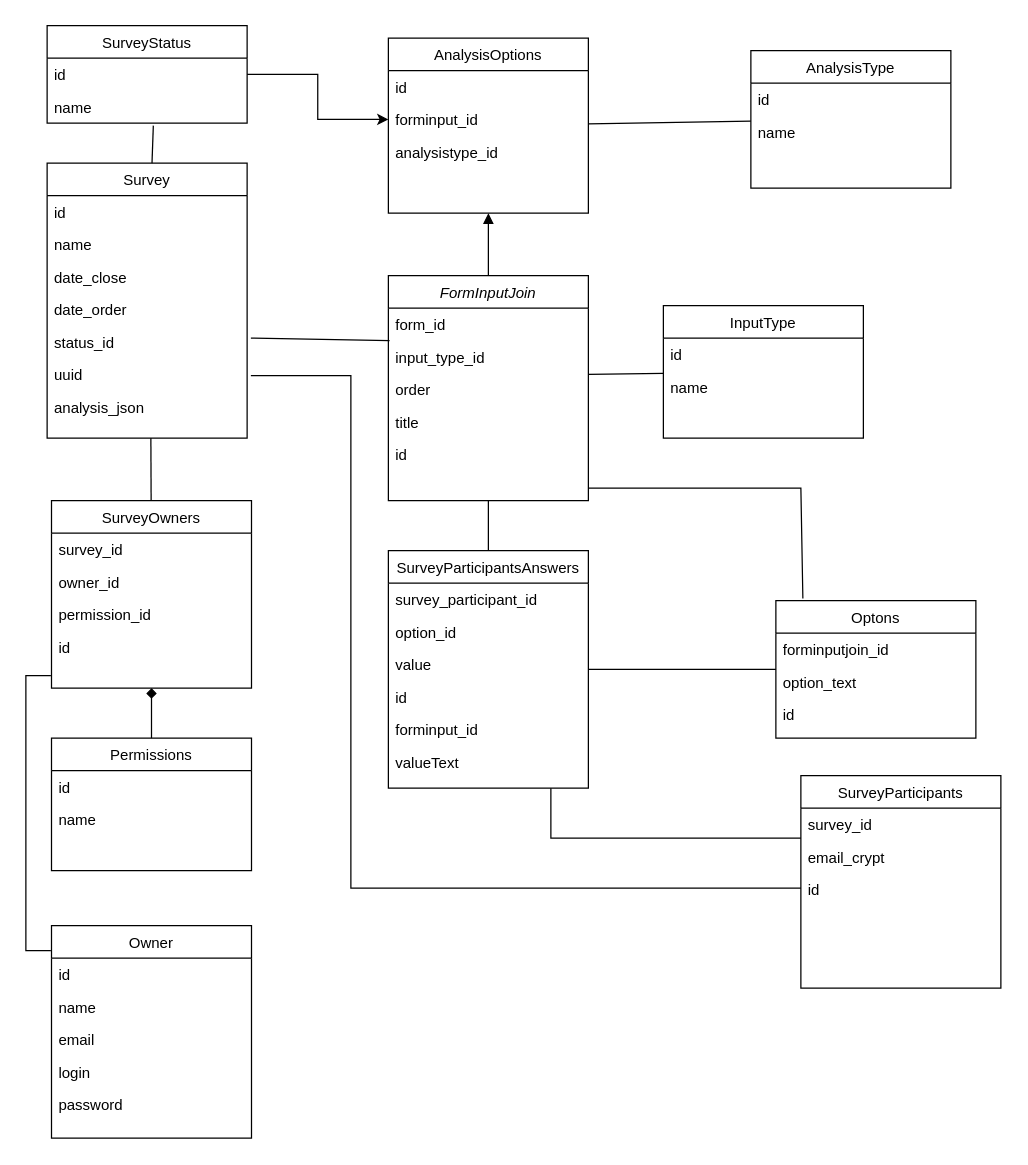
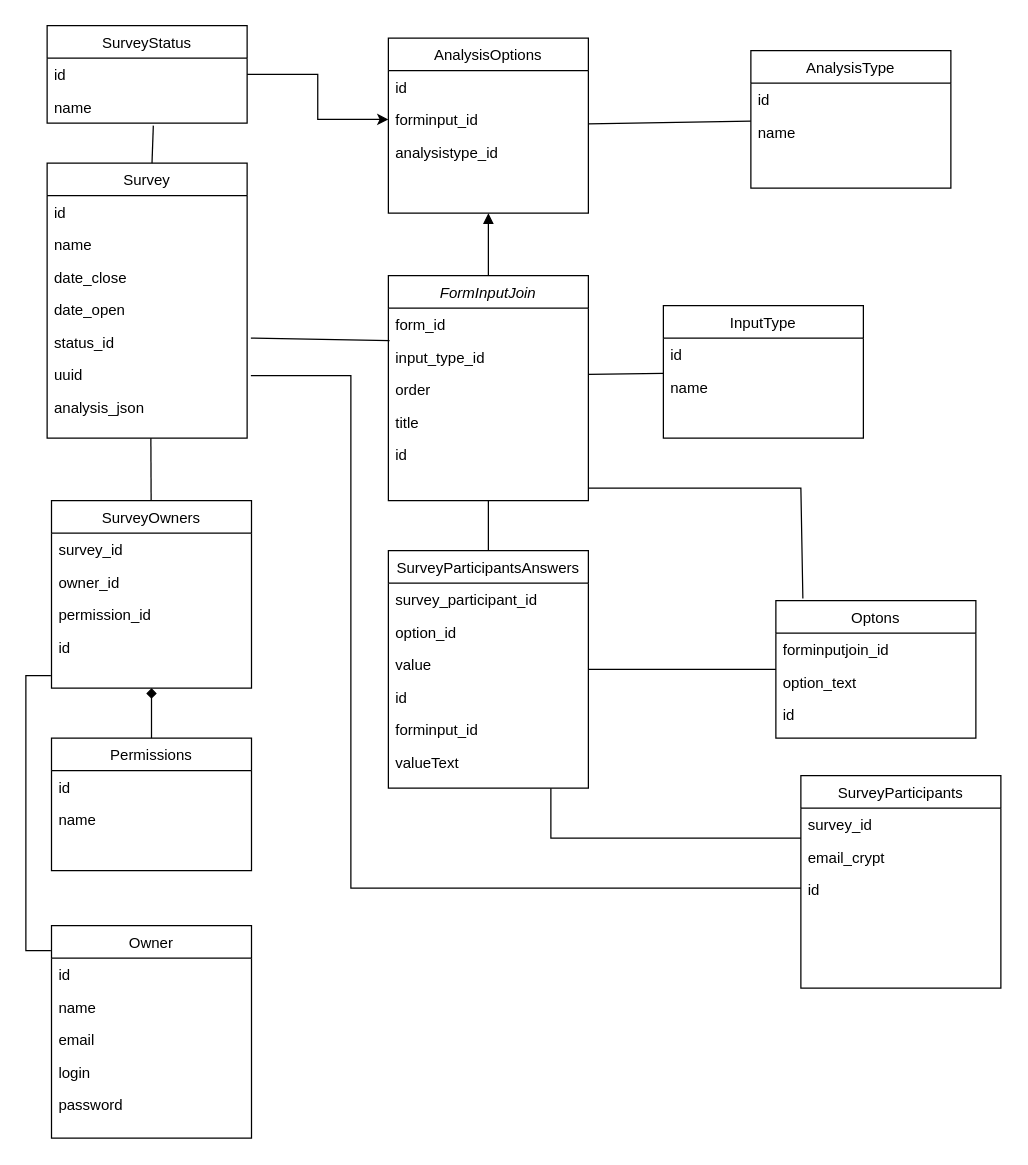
  <mxCell id="0" />
  <mxCell id="1" parent="0" />
  <mxCell id="2" value="FormInputJoin" style="swimlane;fontStyle=2;align=center;verticalAlign=top;childLayout=stackLayout;horizontal=1;startSize=26;horizontalStack=0;resizeParent=1;resizeLast=0;collapsible=1;marginBottom=0;rounded=0;shadow=0;strokeWidth=1;" parent="1" vertex="1"><mxGeometry x="310" y="220" width="160" height="180" as="geometry"><mxRectangle x="230" y="140" width="160" height="26" as="alternateBounds" /></mxGeometry></mxCell>
  <mxCell id="3" value="form_id" style="text;align=left;verticalAlign=top;spacingLeft=4;spacingRight=4;overflow=hidden;rotatable=0;points=[[0,0.5],[1,0.5]];portConstraint=eastwest;" parent="2" vertex="1"><mxGeometry y="26" width="160" height="26" as="geometry" /></mxCell>
  <mxCell id="4" value="input_type_id" style="text;align=left;verticalAlign=top;spacingLeft=4;spacingRight=4;overflow=hidden;rotatable=0;points=[[0,0.5],[1,0.5]];portConstraint=eastwest;rounded=0;shadow=0;html=0;" parent="2" vertex="1"><mxGeometry y="52" width="160" height="26" as="geometry" /></mxCell>
  <mxCell id="5" value="order" style="text;align=left;verticalAlign=top;spacingLeft=4;spacingRight=4;overflow=hidden;rotatable=0;points=[[0,0.5],[1,0.5]];portConstraint=eastwest;rounded=0;shadow=0;html=0;" parent="2" vertex="1"><mxGeometry y="78" width="160" height="26" as="geometry" /></mxCell>
  <mxCell id="6" value="title" style="text;align=left;verticalAlign=top;spacingLeft=4;spacingRight=4;overflow=hidden;rotatable=0;points=[[0,0.5],[1,0.5]];portConstraint=eastwest;rounded=0;shadow=0;html=0;" parent="2" vertex="1"><mxGeometry y="104" width="160" height="26" as="geometry" /></mxCell>
  <mxCell id="7" value="id" style="text;align=left;verticalAlign=top;spacingLeft=4;spacingRight=4;overflow=hidden;rotatable=0;points=[[0,0.5],[1,0.5]];portConstraint=eastwest;rounded=0;shadow=0;html=0;" parent="2" vertex="1"><mxGeometry y="130" width="160" height="26" as="geometry" /></mxCell>
  <mxCell id="8" value="InputType" style="swimlane;fontStyle=0;align=center;verticalAlign=top;childLayout=stackLayout;horizontal=1;startSize=26;horizontalStack=0;resizeParent=1;resizeLast=0;collapsible=1;marginBottom=0;rounded=0;shadow=0;strokeWidth=1;" parent="1" vertex="1"><mxGeometry x="530" y="244" width="160" height="106" as="geometry"><mxRectangle x="550" y="140" width="160" height="26" as="alternateBounds" /></mxGeometry></mxCell>
  <mxCell id="9" value="id&#10;" style="text;align=left;verticalAlign=top;spacingLeft=4;spacingRight=4;overflow=hidden;rotatable=0;points=[[0,0.5],[1,0.5]];portConstraint=eastwest;" parent="8" vertex="1"><mxGeometry y="26" width="160" height="26" as="geometry" /></mxCell>
  <mxCell id="10" value="name" style="text;align=left;verticalAlign=top;spacingLeft=4;spacingRight=4;overflow=hidden;rotatable=0;points=[[0,0.5],[1,0.5]];portConstraint=eastwest;rounded=0;shadow=0;html=0;" parent="8" vertex="1"><mxGeometry y="52" width="160" height="26" as="geometry" /></mxCell>
  <mxCell id="11" value="Survey" style="swimlane;fontStyle=0;align=center;verticalAlign=top;childLayout=stackLayout;horizontal=1;startSize=26;horizontalStack=0;resizeParent=1;resizeLast=0;collapsible=1;marginBottom=0;rounded=0;shadow=0;strokeWidth=1;" parent="1" vertex="1"><mxGeometry x="37" y="130" width="160" height="220" as="geometry"><mxRectangle x="550" y="140" width="160" height="26" as="alternateBounds" /></mxGeometry></mxCell>
  <mxCell id="12" value="id&#10;" style="text;align=left;verticalAlign=top;spacingLeft=4;spacingRight=4;overflow=hidden;rotatable=0;points=[[0,0.5],[1,0.5]];portConstraint=eastwest;" parent="11" vertex="1"><mxGeometry y="26" width="160" height="26" as="geometry" /></mxCell>
  <mxCell id="13" value="name" style="text;align=left;verticalAlign=top;spacingLeft=4;spacingRight=4;overflow=hidden;rotatable=0;points=[[0,0.5],[1,0.5]];portConstraint=eastwest;rounded=0;shadow=0;html=0;" parent="11" vertex="1"><mxGeometry y="52" width="160" height="26" as="geometry" /></mxCell>
  <mxCell id="14" value="date_close" style="text;align=left;verticalAlign=top;spacingLeft=4;spacingRight=4;overflow=hidden;rotatable=0;points=[[0,0.5],[1,0.5]];portConstraint=eastwest;rounded=0;shadow=0;html=0;" parent="11" vertex="1"><mxGeometry y="78" width="160" height="26" as="geometry" /></mxCell>
- <mxCell id="15" value="date_order" style="text;align=left;verticalAlign=top;spacingLeft=4;spacingRight=4;overflow=hidden;rotatable=0;points=[[0,0.5],[1,0.5]];portConstraint=eastwest;rounded=0;shadow=0;html=0;" parent="11" vertex="1"><mxGeometry y="104" width="160" height="26" as="geometry" /></mxCell>
+ <mxCell id="15" value="date_open" style="text;align=left;verticalAlign=top;spacingLeft=4;spacingRight=4;overflow=hidden;rotatable=0;points=[[0,0.5],[1,0.5]];portConstraint=eastwest;rounded=0;shadow=0;html=0;" parent="11" vertex="1"><mxGeometry y="104" width="160" height="26" as="geometry" /></mxCell>
  <mxCell id="16" value="status_id" style="text;align=left;verticalAlign=top;spacingLeft=4;spacingRight=4;overflow=hidden;rotatable=0;points=[[0,0.5],[1,0.5]];portConstraint=eastwest;rounded=0;shadow=0;html=0;" vertex="1" parent="11"><mxGeometry y="130" width="160" height="26" as="geometry" /></mxCell>
  <mxCell id="17" value="uuid" style="text;align=left;verticalAlign=top;spacingLeft=4;spacingRight=4;overflow=hidden;rotatable=0;points=[[0,0.5],[1,0.5]];portConstraint=eastwest;rounded=0;shadow=0;html=0;" vertex="1" parent="11"><mxGeometry y="156" width="160" height="26" as="geometry" /></mxCell>
  <mxCell id="18" value="analysis_json" style="text;align=left;verticalAlign=top;spacingLeft=4;spacingRight=4;overflow=hidden;rotatable=0;points=[[0,0.5],[1,0.5]];portConstraint=eastwest;rounded=0;shadow=0;html=0;" vertex="1" parent="11"><mxGeometry y="182" width="160" height="26" as="geometry" /></mxCell>
  <mxCell id="19" value="" style="endArrow=none;html=1;rounded=0;entryX=0.006;entryY=0;entryDx=0;entryDy=0;entryPerimeter=0;" parent="1" target="4" edge="1"><mxGeometry width="50" height="50" relative="1" as="geometry"><mxPoint x="200" y="270" as="sourcePoint" /><mxPoint x="440" y="350" as="targetPoint" /></mxGeometry></mxCell>
  <mxCell id="20" value="Owner" style="swimlane;fontStyle=0;align=center;verticalAlign=top;childLayout=stackLayout;horizontal=1;startSize=26;horizontalStack=0;resizeParent=1;resizeLast=0;collapsible=1;marginBottom=0;rounded=0;shadow=0;strokeWidth=1;" parent="1" vertex="1"><mxGeometry x="40.5" y="740" width="160" height="170" as="geometry"><mxRectangle x="550" y="140" width="160" height="26" as="alternateBounds" /></mxGeometry></mxCell>
  <mxCell id="21" value="id&#10;" style="text;align=left;verticalAlign=top;spacingLeft=4;spacingRight=4;overflow=hidden;rotatable=0;points=[[0,0.5],[1,0.5]];portConstraint=eastwest;" parent="20" vertex="1"><mxGeometry y="26" width="160" height="26" as="geometry" /></mxCell>
  <mxCell id="22" value="name" style="text;align=left;verticalAlign=top;spacingLeft=4;spacingRight=4;overflow=hidden;rotatable=0;points=[[0,0.5],[1,0.5]];portConstraint=eastwest;rounded=0;shadow=0;html=0;" parent="20" vertex="1"><mxGeometry y="52" width="160" height="26" as="geometry" /></mxCell>
  <mxCell id="23" value="email" style="text;align=left;verticalAlign=top;spacingLeft=4;spacingRight=4;overflow=hidden;rotatable=0;points=[[0,0.5],[1,0.5]];portConstraint=eastwest;rounded=0;shadow=0;html=0;" parent="20" vertex="1"><mxGeometry y="78" width="160" height="26" as="geometry" /></mxCell>
  <mxCell id="24" value="login" style="text;align=left;verticalAlign=top;spacingLeft=4;spacingRight=4;overflow=hidden;rotatable=0;points=[[0,0.5],[1,0.5]];portConstraint=eastwest;rounded=0;shadow=0;html=0;" parent="20" vertex="1"><mxGeometry y="104" width="160" height="26" as="geometry" /></mxCell>
  <mxCell id="25" value="password" style="text;align=left;verticalAlign=top;spacingLeft=4;spacingRight=4;overflow=hidden;rotatable=0;points=[[0,0.5],[1,0.5]];portConstraint=eastwest;rounded=0;shadow=0;html=0;" parent="20" vertex="1"><mxGeometry y="130" width="160" height="26" as="geometry" /></mxCell>
  <mxCell id="26" value="SurveyOwners" style="swimlane;fontStyle=0;align=center;verticalAlign=top;childLayout=stackLayout;horizontal=1;startSize=26;horizontalStack=0;resizeParent=1;resizeLast=0;collapsible=1;marginBottom=0;rounded=0;shadow=0;strokeWidth=1;" parent="1" vertex="1"><mxGeometry x="40.5" y="400" width="160" height="150" as="geometry"><mxRectangle x="550" y="140" width="160" height="26" as="alternateBounds" /></mxGeometry></mxCell>
  <mxCell id="27" value="survey_id" style="text;align=left;verticalAlign=top;spacingLeft=4;spacingRight=4;overflow=hidden;rotatable=0;points=[[0,0.5],[1,0.5]];portConstraint=eastwest;" parent="26" vertex="1"><mxGeometry y="26" width="160" height="26" as="geometry" /></mxCell>
  <mxCell id="28" value="owner_id" style="text;align=left;verticalAlign=top;spacingLeft=4;spacingRight=4;overflow=hidden;rotatable=0;points=[[0,0.5],[1,0.5]];portConstraint=eastwest;rounded=0;shadow=0;html=0;" parent="26" vertex="1"><mxGeometry y="52" width="160" height="26" as="geometry" /></mxCell>
  <mxCell id="29" value="permission_id" style="text;align=left;verticalAlign=top;spacingLeft=4;spacingRight=4;overflow=hidden;rotatable=0;points=[[0,0.5],[1,0.5]];portConstraint=eastwest;rounded=0;shadow=0;html=0;" parent="26" vertex="1"><mxGeometry y="78" width="160" height="26" as="geometry" /></mxCell>
  <mxCell id="30" value="id" style="text;align=left;verticalAlign=top;spacingLeft=4;spacingRight=4;overflow=hidden;rotatable=0;points=[[0,0.5],[1,0.5]];portConstraint=eastwest;rounded=0;shadow=0;html=0;" parent="26" vertex="1"><mxGeometry y="104" width="160" height="26" as="geometry" /></mxCell>
  <mxCell id="31" value="Optons" style="swimlane;fontStyle=0;align=center;verticalAlign=top;childLayout=stackLayout;horizontal=1;startSize=26;horizontalStack=0;resizeParent=1;resizeLast=0;collapsible=1;marginBottom=0;rounded=0;shadow=0;strokeWidth=1;" parent="1" vertex="1"><mxGeometry x="620" y="480" width="160" height="110" as="geometry"><mxRectangle x="550" y="140" width="160" height="26" as="alternateBounds" /></mxGeometry></mxCell>
  <mxCell id="32" value="forminputjoin_id" style="text;align=left;verticalAlign=top;spacingLeft=4;spacingRight=4;overflow=hidden;rotatable=0;points=[[0,0.5],[1,0.5]];portConstraint=eastwest;" parent="31" vertex="1"><mxGeometry y="26" width="160" height="26" as="geometry" /></mxCell>
  <mxCell id="33" value="option_text" style="text;align=left;verticalAlign=top;spacingLeft=4;spacingRight=4;overflow=hidden;rotatable=0;points=[[0,0.5],[1,0.5]];portConstraint=eastwest;rounded=0;shadow=0;html=0;" parent="31" vertex="1"><mxGeometry y="52" width="160" height="26" as="geometry" /></mxCell>
  <mxCell id="34" value="id&#10;" style="text;align=left;verticalAlign=top;spacingLeft=4;spacingRight=4;overflow=hidden;rotatable=0;points=[[0,0.5],[1,0.5]];portConstraint=eastwest;" parent="31" vertex="1"><mxGeometry y="78" width="160" height="26" as="geometry" /></mxCell>
  <mxCell id="35" value="SurveyParticipants" style="swimlane;fontStyle=0;align=center;verticalAlign=top;childLayout=stackLayout;horizontal=1;startSize=26;horizontalStack=0;resizeParent=1;resizeLast=0;collapsible=1;marginBottom=0;rounded=0;shadow=0;strokeWidth=1;" parent="1" vertex="1"><mxGeometry x="640" y="620" width="160" height="170" as="geometry"><mxRectangle x="550" y="140" width="160" height="26" as="alternateBounds" /></mxGeometry></mxCell>
  <mxCell id="36" value="survey_id" style="text;align=left;verticalAlign=top;spacingLeft=4;spacingRight=4;overflow=hidden;rotatable=0;points=[[0,0.5],[1,0.5]];portConstraint=eastwest;" parent="35" vertex="1"><mxGeometry y="26" width="160" height="26" as="geometry" /></mxCell>
  <mxCell id="37" value="email_crypt" style="text;align=left;verticalAlign=top;spacingLeft=4;spacingRight=4;overflow=hidden;rotatable=0;points=[[0,0.5],[1,0.5]];portConstraint=eastwest;rounded=0;shadow=0;html=0;" parent="35" vertex="1"><mxGeometry y="52" width="160" height="26" as="geometry" /></mxCell>
  <mxCell id="38" value="id&#10;" style="text;align=left;verticalAlign=top;spacingLeft=4;spacingRight=4;overflow=hidden;rotatable=0;points=[[0,0.5],[1,0.5]];portConstraint=eastwest;" parent="35" vertex="1"><mxGeometry y="78" width="160" height="26" as="geometry" /></mxCell>
  <mxCell id="39" value="SurveyParticipantsAnswers" style="swimlane;fontStyle=0;align=center;verticalAlign=top;childLayout=stackLayout;horizontal=1;startSize=26;horizontalStack=0;resizeParent=1;resizeLast=0;collapsible=1;marginBottom=0;rounded=0;shadow=0;strokeWidth=1;" parent="1" vertex="1"><mxGeometry x="310" y="440" width="160" height="190" as="geometry"><mxRectangle x="550" y="140" width="160" height="26" as="alternateBounds" /></mxGeometry></mxCell>
  <mxCell id="40" value="survey_participant_id" style="text;align=left;verticalAlign=top;spacingLeft=4;spacingRight=4;overflow=hidden;rotatable=0;points=[[0,0.5],[1,0.5]];portConstraint=eastwest;" parent="39" vertex="1"><mxGeometry y="26" width="160" height="26" as="geometry" /></mxCell>
  <mxCell id="41" value="option_id" style="text;align=left;verticalAlign=top;spacingLeft=4;spacingRight=4;overflow=hidden;rotatable=0;points=[[0,0.5],[1,0.5]];portConstraint=eastwest;rounded=0;shadow=0;html=0;" parent="39" vertex="1"><mxGeometry y="52" width="160" height="26" as="geometry" /></mxCell>
  <mxCell id="42" value="value" style="text;align=left;verticalAlign=top;spacingLeft=4;spacingRight=4;overflow=hidden;rotatable=0;points=[[0,0.5],[1,0.5]];portConstraint=eastwest;rounded=0;shadow=0;html=0;" parent="39" vertex="1"><mxGeometry y="78" width="160" height="26" as="geometry" /></mxCell>
  <mxCell id="43" value="id&#10;" style="text;align=left;verticalAlign=top;spacingLeft=4;spacingRight=4;overflow=hidden;rotatable=0;points=[[0,0.5],[1,0.5]];portConstraint=eastwest;" parent="39" vertex="1"><mxGeometry y="104" width="160" height="26" as="geometry" /></mxCell>
  <mxCell id="44" value="forminput_id" style="text;align=left;verticalAlign=top;spacingLeft=4;spacingRight=4;overflow=hidden;rotatable=0;points=[[0,0.5],[1,0.5]];portConstraint=eastwest;rounded=0;shadow=0;html=0;" parent="39" vertex="1"><mxGeometry y="130" width="160" height="26" as="geometry" /></mxCell>
  <mxCell id="45" value="valueText" style="text;align=left;verticalAlign=top;spacingLeft=4;spacingRight=4;overflow=hidden;rotatable=0;points=[[0,0.5],[1,0.5]];portConstraint=eastwest;rounded=0;shadow=0;html=0;" parent="39" vertex="1"><mxGeometry y="156" width="160" height="26" as="geometry" /></mxCell>
  <mxCell id="46" value="" style="endArrow=none;html=1;rounded=0;" parent="1" source="26" edge="1"><mxGeometry width="50" height="50" relative="1" as="geometry"><mxPoint x="373" y="436" as="sourcePoint" /><mxPoint x="120" y="350" as="targetPoint" /></mxGeometry></mxCell>
  <mxCell id="47" value="" style="endArrow=none;html=1;rounded=0;" parent="1" edge="1"><mxGeometry width="50" height="50" relative="1" as="geometry"><mxPoint x="40" y="760" as="sourcePoint" /><mxPoint x="40" y="540" as="targetPoint" /><Array as="points"><mxPoint x="20" y="760" /><mxPoint x="20" y="540" /></Array></mxGeometry></mxCell>
  <mxCell id="48" value="" style="endArrow=none;html=1;rounded=0;" parent="1" edge="1"><mxGeometry width="50" height="50" relative="1" as="geometry"><mxPoint x="640" y="710" as="sourcePoint" /><mxPoint x="200" y="300" as="targetPoint" /><Array as="points"><mxPoint x="280" y="710" /><mxPoint x="280" y="300" /></Array></mxGeometry></mxCell>
  <mxCell id="49" value="" style="endArrow=none;html=1;rounded=0;exitX=0.135;exitY=-0.015;exitDx=0;exitDy=0;exitPerimeter=0;" parent="1" source="31" edge="1"><mxGeometry width="50" height="50" relative="1" as="geometry"><mxPoint x="450" y="470" as="sourcePoint" /><mxPoint x="470" y="390" as="targetPoint" /><Array as="points"><mxPoint x="640" y="390" /></Array></mxGeometry></mxCell>
  <mxCell id="50" value="" style="endArrow=none;html=1;rounded=0;" parent="1" source="39" target="31" edge="1"><mxGeometry width="50" height="50" relative="1" as="geometry"><mxPoint x="450" y="470" as="sourcePoint" /><mxPoint x="500" y="420" as="targetPoint" /></mxGeometry></mxCell>
  <mxCell id="51" value="" style="endArrow=none;html=1;rounded=0;" parent="1" source="35" edge="1"><mxGeometry width="50" height="50" relative="1" as="geometry"><mxPoint x="450" y="470" as="sourcePoint" /><mxPoint x="440" y="630" as="targetPoint" /><Array as="points"><mxPoint x="640" y="670" /><mxPoint x="440" y="670" /></Array></mxGeometry></mxCell>
  <mxCell id="52" value="" style="endArrow=none;html=1;rounded=0;" parent="1" source="39" target="2" edge="1"><mxGeometry width="50" height="50" relative="1" as="geometry"><mxPoint x="450" y="470" as="sourcePoint" /><mxPoint x="500" y="420" as="targetPoint" /></mxGeometry></mxCell>
  <mxCell id="53" value="AnalysisOptions" style="swimlane;fontStyle=0;align=center;verticalAlign=top;childLayout=stackLayout;horizontal=1;startSize=26;horizontalStack=0;resizeParent=1;resizeLast=0;collapsible=1;marginBottom=0;rounded=0;shadow=0;strokeWidth=1;" parent="1" vertex="1"><mxGeometry x="310" y="30" width="160" height="140" as="geometry"><mxRectangle x="550" y="140" width="160" height="26" as="alternateBounds" /></mxGeometry></mxCell>
  <mxCell id="54" value="id&#10;" style="text;align=left;verticalAlign=top;spacingLeft=4;spacingRight=4;overflow=hidden;rotatable=0;points=[[0,0.5],[1,0.5]];portConstraint=eastwest;" parent="53" vertex="1"><mxGeometry y="26" width="160" height="26" as="geometry" /></mxCell>
  <mxCell id="55" value="forminput_id" style="text;align=left;verticalAlign=top;spacingLeft=4;spacingRight=4;overflow=hidden;rotatable=0;points=[[0,0.5],[1,0.5]];portConstraint=eastwest;rounded=0;shadow=0;html=0;" parent="53" vertex="1"><mxGeometry y="52" width="160" height="26" as="geometry" /></mxCell>
  <mxCell id="56" value="analysistype_id" style="text;align=left;verticalAlign=top;spacingLeft=4;spacingRight=4;overflow=hidden;rotatable=0;points=[[0,0.5],[1,0.5]];portConstraint=eastwest;rounded=0;shadow=0;html=0;" parent="53" vertex="1"><mxGeometry y="78" width="160" height="26" as="geometry" /></mxCell>
  <mxCell id="57" value="" style="endArrow=block;html=1;rounded=0;" parent="1" source="2" target="53" edge="1"><mxGeometry width="50" height="50" relative="1" as="geometry"><mxPoint x="450" y="470" as="sourcePoint" /><mxPoint x="500" y="420" as="targetPoint" /></mxGeometry></mxCell>
  <mxCell id="58" value="AnalysisType" style="swimlane;fontStyle=0;align=center;verticalAlign=top;childLayout=stackLayout;horizontal=1;startSize=26;horizontalStack=0;resizeParent=1;resizeLast=0;collapsible=1;marginBottom=0;rounded=0;shadow=0;strokeWidth=1;" parent="1" vertex="1"><mxGeometry x="600" y="40" width="160" height="110" as="geometry"><mxRectangle x="550" y="140" width="160" height="26" as="alternateBounds" /></mxGeometry></mxCell>
  <mxCell id="59" value="id" style="text;align=left;verticalAlign=top;spacingLeft=4;spacingRight=4;overflow=hidden;rotatable=0;points=[[0,0.5],[1,0.5]];portConstraint=eastwest;" parent="58" vertex="1"><mxGeometry y="26" width="160" height="26" as="geometry" /></mxCell>
  <mxCell id="60" value="name" style="text;align=left;verticalAlign=top;spacingLeft=4;spacingRight=4;overflow=hidden;rotatable=0;points=[[0,0.5],[1,0.5]];portConstraint=eastwest;rounded=0;shadow=0;html=0;" parent="58" vertex="1"><mxGeometry y="52" width="160" height="26" as="geometry" /></mxCell>
  <mxCell id="61" value="" style="endArrow=none;html=1;rounded=0;" parent="1" source="53" target="58" edge="1"><mxGeometry width="50" height="50" relative="1" as="geometry"><mxPoint x="450" y="470" as="sourcePoint" /><mxPoint x="500" y="420" as="targetPoint" /></mxGeometry></mxCell>
  <mxCell id="62" value="" style="endArrow=none;html=1;rounded=0;exitX=1;exitY=0.038;exitDx=0;exitDy=0;exitPerimeter=0;" parent="1" source="5" target="8" edge="1"><mxGeometry width="50" height="50" relative="1" as="geometry"><mxPoint x="450" y="470" as="sourcePoint" /><mxPoint x="500" y="420" as="targetPoint" /></mxGeometry></mxCell>
  <mxCell id="63" value="Permissions" style="swimlane;fontStyle=0;align=center;verticalAlign=top;childLayout=stackLayout;horizontal=1;startSize=26;horizontalStack=0;resizeParent=1;resizeLast=0;collapsible=1;marginBottom=0;rounded=0;shadow=0;strokeWidth=1;" parent="1" vertex="1"><mxGeometry x="40.5" y="590" width="160" height="106" as="geometry"><mxRectangle x="550" y="140" width="160" height="26" as="alternateBounds" /></mxGeometry></mxCell>
  <mxCell id="64" value="id&#10;" style="text;align=left;verticalAlign=top;spacingLeft=4;spacingRight=4;overflow=hidden;rotatable=0;points=[[0,0.5],[1,0.5]];portConstraint=eastwest;" parent="63" vertex="1"><mxGeometry y="26" width="160" height="26" as="geometry" /></mxCell>
  <mxCell id="65" value="name" style="text;align=left;verticalAlign=top;spacingLeft=4;spacingRight=4;overflow=hidden;rotatable=0;points=[[0,0.5],[1,0.5]];portConstraint=eastwest;rounded=0;shadow=0;html=0;" parent="63" vertex="1"><mxGeometry y="52" width="160" height="26" as="geometry" /></mxCell>
  <mxCell id="66" value="" style="endArrow=diamond;html=1;rounded=0;" parent="1" source="63" target="26" edge="1"><mxGeometry width="50" height="50" relative="1" as="geometry"><mxPoint x="390" y="550" as="sourcePoint" /><mxPoint x="440" y="500" as="targetPoint" /></mxGeometry></mxCell>
  <mxCell id="67" value="" style="edgeStyle=orthogonalEdgeStyle;rounded=0;orthogonalLoop=1;jettySize=auto;html=1;" edge="1" parent="1" source="68" target="55"><mxGeometry relative="1" as="geometry" /></mxCell>
  <mxCell id="68" value="SurveyStatus" style="swimlane;fontStyle=0;align=center;verticalAlign=top;childLayout=stackLayout;horizontal=1;startSize=26;horizontalStack=0;resizeParent=1;resizeLast=0;collapsible=1;marginBottom=0;rounded=0;shadow=0;strokeWidth=1;" vertex="1" parent="1"><mxGeometry x="37" y="20" width="160" height="78" as="geometry"><mxRectangle x="550" y="140" width="160" height="26" as="alternateBounds" /></mxGeometry></mxCell>
  <mxCell id="69" value="id" style="text;align=left;verticalAlign=top;spacingLeft=4;spacingRight=4;overflow=hidden;rotatable=0;points=[[0,0.5],[1,0.5]];portConstraint=eastwest;" vertex="1" parent="68"><mxGeometry y="26" width="160" height="26" as="geometry" /></mxCell>
  <mxCell id="70" value="name" style="text;align=left;verticalAlign=top;spacingLeft=4;spacingRight=4;overflow=hidden;rotatable=0;points=[[0,0.5],[1,0.5]];portConstraint=eastwest;rounded=0;shadow=0;html=0;" vertex="1" parent="68"><mxGeometry y="52" width="160" height="26" as="geometry" /></mxCell>
  <mxCell id="71" value="" style="endArrow=none;html=1;rounded=0;entryX=0.531;entryY=1.077;entryDx=0;entryDy=0;entryPerimeter=0;" edge="1" parent="1" source="11" target="70"><mxGeometry width="50" height="50" relative="1" as="geometry"><mxPoint x="440" y="390" as="sourcePoint" /><mxPoint x="490" y="340" as="targetPoint" /></mxGeometry></mxCell>
